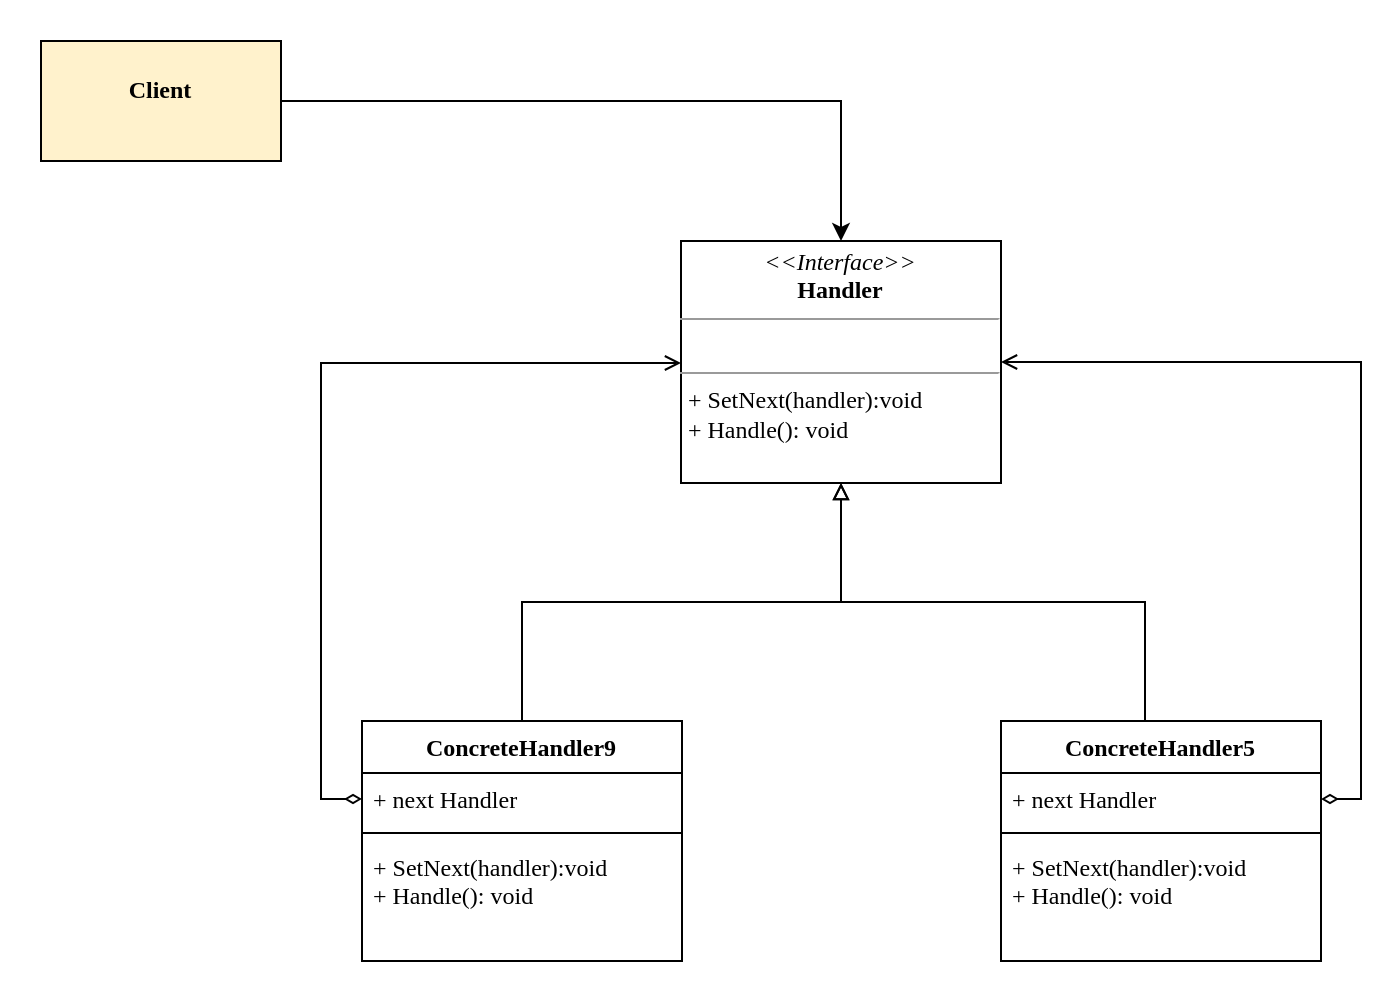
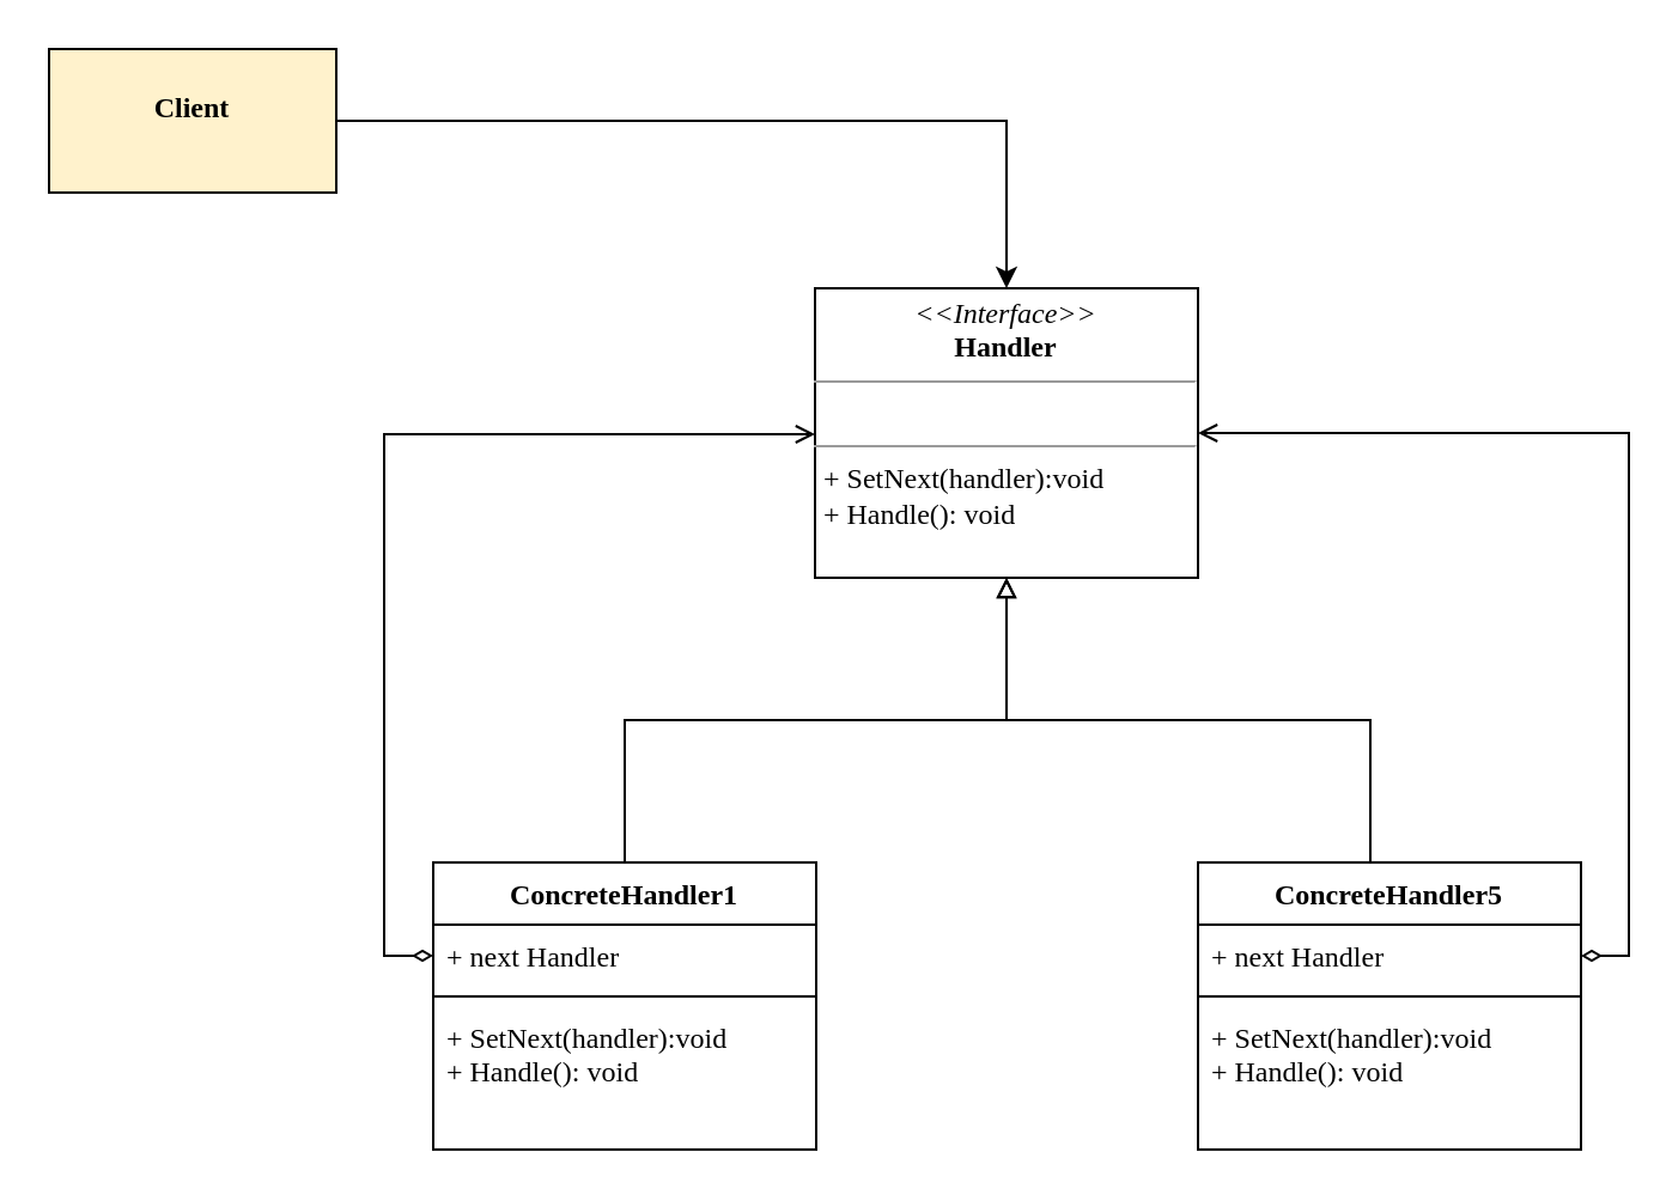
  <mxCell id="0" />
  <mxCell id="1" parent="0" />
  <mxCell id="2" style="edgeStyle=orthogonalEdgeStyle;rounded=0;orthogonalLoop=1;jettySize=auto;html=1;exitX=1;exitY=0.5;exitDx=0;exitDy=0;fontFamily=Times New Roman;entryX=0.5;entryY=0;entryDx=0;entryDy=0;" edge="1" parent="1" source="3" target="11"><mxGeometry relative="1" as="geometry"><mxPoint x="340" y="109" as="targetPoint" /></mxGeometry></mxCell>
  <mxCell id="3" value="&lt;p style=&quot;margin: 0px ; margin-top: 4px ; text-align: center&quot;&gt;&lt;br&gt;&lt;b&gt;Client&lt;/b&gt;&lt;/p&gt;" style="verticalAlign=top;align=left;overflow=fill;fontSize=12;fontFamily=Times New Roman;html=1;fillColor=#fff2cc;" vertex="1" parent="1"><mxGeometry x="20" y="20" width="120" height="60" as="geometry" /></mxCell>
  <mxCell id="4" style="edgeStyle=orthogonalEdgeStyle;rounded=0;orthogonalLoop=1;jettySize=auto;html=1;fontFamily=Times New Roman;startArrow=diamondThin;startFill=0;endArrow=open;endFill=0;" edge="1" parent="1" source="6" target="11"><mxGeometry relative="1" as="geometry"><Array as="points"><mxPoint x="160" y="399" /><mxPoint x="160" y="181" /></Array></mxGeometry></mxCell>
- <mxCell id="5" value="ConcreteHandler9" style="swimlane;fontStyle=1;align=center;verticalAlign=top;childLayout=stackLayout;horizontal=1;startSize=26;horizontalStack=0;resizeParent=1;resizeParentMax=0;resizeLast=0;collapsible=1;marginBottom=0;fontFamily=Times New Roman;" vertex="1" parent="1"><mxGeometry x="180.5" y="360" width="160" height="120" as="geometry" /></mxCell>
+ <mxCell id="5" value="ConcreteHandler1" style="swimlane;fontStyle=1;align=center;verticalAlign=top;childLayout=stackLayout;horizontal=1;startSize=26;horizontalStack=0;resizeParent=1;resizeParentMax=0;resizeLast=0;collapsible=1;marginBottom=0;fontFamily=Times New Roman;" vertex="1" parent="1"><mxGeometry x="180.5" y="360" width="160" height="120" as="geometry" /></mxCell>
  <mxCell id="6" value="+ next Handler" style="text;strokeColor=none;fillColor=none;align=left;verticalAlign=top;spacingLeft=4;spacingRight=4;overflow=hidden;rotatable=0;points=[[0,0.5],[1,0.5]];portConstraint=eastwest;fontFamily=Times New Roman;" vertex="1" parent="5"><mxGeometry y="26" width="160" height="26" as="geometry" /></mxCell>
  <mxCell id="7" value="" style="line;strokeWidth=1;fillColor=none;align=left;verticalAlign=middle;spacingTop=-1;spacingLeft=3;spacingRight=3;rotatable=0;labelPosition=right;points=[];portConstraint=eastwest;fontFamily=Times New Roman;" vertex="1" parent="5"><mxGeometry y="52" width="160" height="8" as="geometry" /></mxCell>
  <mxCell id="8" value="+ SetNext(handler):void&#10;+ Handle(): void" style="text;strokeColor=none;fillColor=none;align=left;verticalAlign=top;spacingLeft=4;spacingRight=4;overflow=hidden;rotatable=0;points=[[0,0.5],[1,0.5]];portConstraint=eastwest;fontFamily=Times New Roman;" vertex="1" parent="5"><mxGeometry y="60" width="160" height="60" as="geometry" /></mxCell>
  <mxCell id="9" style="rounded=0;orthogonalLoop=1;jettySize=auto;html=1;fontFamily=Times New Roman;exitX=0.5;exitY=0;exitDx=0;exitDy=0;endArrow=block;endFill=0;edgeStyle=orthogonalEdgeStyle;" edge="1" parent="1" source="5" target="11"><mxGeometry relative="1" as="geometry"><mxPoint x="210" y="290" as="sourcePoint" /><mxPoint x="420" y="258" as="targetPoint" /></mxGeometry></mxCell>
  <mxCell id="10" style="rounded=0;orthogonalLoop=1;jettySize=auto;html=1;fontFamily=Times New Roman;endArrow=block;endFill=0;edgeStyle=orthogonalEdgeStyle;exitX=0.45;exitY=0;exitDx=0;exitDy=0;exitPerimeter=0;" edge="1" parent="1" source="12" target="11"><mxGeometry relative="1" as="geometry"><mxPoint x="580" y="360" as="sourcePoint" /><mxPoint x="420" y="258" as="targetPoint" /></mxGeometry></mxCell>
  <mxCell id="11" value="&lt;p style=&quot;margin:0px;margin-top:4px;text-align:center;&quot;&gt;&lt;i&gt;&amp;lt;&amp;lt;Interface&amp;gt;&amp;gt;&lt;/i&gt;&lt;br&gt;&lt;b&gt;Handler&lt;/b&gt;&lt;/p&gt;&lt;hr size=&quot;1&quot;&gt;&lt;p style=&quot;margin:0px;margin-left:4px;&quot;&gt;&lt;br&gt;&lt;/p&gt;&lt;hr size=&quot;1&quot;&gt;&lt;p style=&quot;margin:0px;margin-left:4px;&quot;&gt;+ SetNext(handler):void&lt;br&gt;+ Handle(): void&lt;/p&gt;" style="verticalAlign=top;align=left;overflow=fill;fontSize=12;fontFamily=Times New Roman;html=1;" vertex="1" parent="1"><mxGeometry x="340" y="120" width="160" height="121" as="geometry" /></mxCell>
  <mxCell id="12" value="ConcreteHandler5" style="swimlane;fontStyle=1;align=center;verticalAlign=top;childLayout=stackLayout;horizontal=1;startSize=26;horizontalStack=0;resizeParent=1;resizeParentMax=0;resizeLast=0;collapsible=1;marginBottom=0;fontFamily=Times New Roman;" vertex="1" parent="1"><mxGeometry x="500" y="360" width="160" height="120" as="geometry" /></mxCell>
  <mxCell id="13" value="+ next Handler" style="text;strokeColor=none;fillColor=none;align=left;verticalAlign=top;spacingLeft=4;spacingRight=4;overflow=hidden;rotatable=0;points=[[0,0.5],[1,0.5]];portConstraint=eastwest;fontFamily=Times New Roman;" vertex="1" parent="12"><mxGeometry y="26" width="160" height="26" as="geometry" /></mxCell>
  <mxCell id="14" value="" style="line;strokeWidth=1;fillColor=none;align=left;verticalAlign=middle;spacingTop=-1;spacingLeft=3;spacingRight=3;rotatable=0;labelPosition=right;points=[];portConstraint=eastwest;fontFamily=Times New Roman;" vertex="1" parent="12"><mxGeometry y="52" width="160" height="8" as="geometry" /></mxCell>
  <mxCell id="15" value="+ SetNext(handler):void&#10;+ Handle(): void" style="text;strokeColor=none;fillColor=none;align=left;verticalAlign=top;spacingLeft=4;spacingRight=4;overflow=hidden;rotatable=0;points=[[0,0.5],[1,0.5]];portConstraint=eastwest;fontFamily=Times New Roman;" vertex="1" parent="12"><mxGeometry y="60" width="160" height="60" as="geometry" /></mxCell>
  <mxCell id="16" style="edgeStyle=orthogonalEdgeStyle;rounded=0;orthogonalLoop=1;jettySize=auto;html=1;exitX=1;exitY=0.5;exitDx=0;exitDy=0;entryX=1;entryY=0.5;entryDx=0;entryDy=0;fontFamily=Times New Roman;startArrow=diamondThin;startFill=0;endArrow=open;endFill=0;" edge="1" parent="1" source="13" target="11"><mxGeometry relative="1" as="geometry" /></mxCell>
